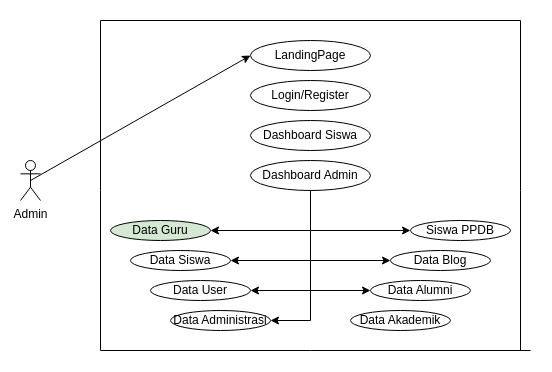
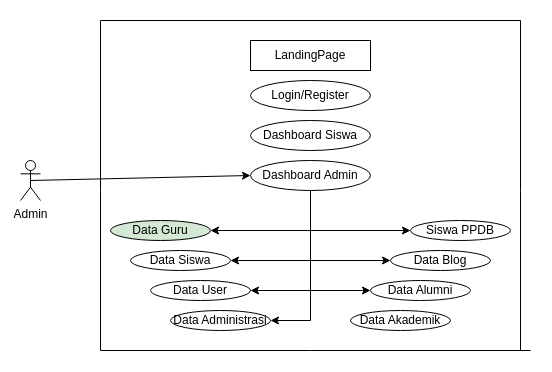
  <mxCell id="0" />
  <mxCell id="1" parent="0" />
- <mxCell id="2" value="LandingPage" style="ellipse;whiteSpace=wrap;html=1;" vertex="1" parent="1"><mxGeometry x="250" y="40" width="120" height="30" as="geometry" /></mxCell>
+ <mxCell id="2" value="LandingPage" style="whiteSpace=wrap;html=1;rounded=0;" vertex="1" parent="1"><mxGeometry x="250" y="40" width="120" height="30" as="geometry" /></mxCell>
  <mxCell id="3" value="Login/Register" style="ellipse;whiteSpace=wrap;html=1;" vertex="1" parent="1"><mxGeometry x="250" y="80" width="120" height="30" as="geometry" /></mxCell>
  <mxCell id="4" value="Dashboard Siswa" style="ellipse;whiteSpace=wrap;html=1;" vertex="1" parent="1"><mxGeometry x="250" y="120" width="120" height="30" as="geometry" /></mxCell>
  <mxCell id="5" value="Dashboard Admin" style="ellipse;whiteSpace=wrap;html=1;" vertex="1" parent="1"><mxGeometry x="250" y="160" width="120" height="30" as="geometry" /></mxCell>
  <mxCell id="6" value="Data Guru" style="ellipse;whiteSpace=wrap;html=1;fillColor=#d5e8d4;" vertex="1" parent="1"><mxGeometry x="110" y="220" width="100" height="20" as="geometry" /></mxCell>
  <mxCell id="7" value="Data User" style="ellipse;whiteSpace=wrap;html=1;" vertex="1" parent="1"><mxGeometry x="150" y="280" width="100" height="20" as="geometry" /></mxCell>
  <mxCell id="8" value="Data Siswa" style="ellipse;whiteSpace=wrap;html=1;" vertex="1" parent="1"><mxGeometry x="130" y="250" width="100" height="20" as="geometry" /></mxCell>
  <mxCell id="9" value="Data Administrasi" style="ellipse;whiteSpace=wrap;html=1;" vertex="1" parent="1"><mxGeometry x="170" y="310" width="100" height="20" as="geometry" /></mxCell>
  <mxCell id="10" value="Data Alumni" style="ellipse;whiteSpace=wrap;html=1;" vertex="1" parent="1"><mxGeometry x="370" y="280" width="100" height="20" as="geometry" /></mxCell>
  <mxCell id="11" value="Admin" style="shape=umlActor;verticalLabelPosition=bottom;verticalAlign=top;html=1;outlineConnect=0;" vertex="1" parent="1"><mxGeometry x="20" y="160" width="20" height="40" as="geometry" /></mxCell>
  <mxCell id="12" value="Data Blog" style="ellipse;whiteSpace=wrap;html=1;" vertex="1" parent="1"><mxGeometry x="390" y="250" width="100" height="20" as="geometry" /></mxCell>
  <mxCell id="13" value="Siswa PPDB" style="ellipse;whiteSpace=wrap;html=1;" vertex="1" parent="1"><mxGeometry x="410" y="220" width="100" height="20" as="geometry" /></mxCell>
  <mxCell id="14" value="" style="endArrow=none;html=1;rounded=0;" edge="1" parent="1"><mxGeometry width="50" height="50" relative="1" as="geometry"><mxPoint x="100" as="sourcePoint" y="20" /><mxPoint x="520" y="350" as="targetPoint" /><Array as="points"><mxPoint x="520" y="20" /><mxPoint x="520" y="190" /></Array></mxGeometry></mxCell>
  <mxCell id="15" value="" style="endArrow=none;html=1;rounded=0;" edge="1" parent="1"><mxGeometry width="50" height="50" relative="1" as="geometry"><mxPoint x="100" as="sourcePoint" y="20" /><mxPoint x="530" y="350" as="targetPoint" /><Array as="points"><mxPoint x="100" y="190" /><mxPoint x="100" y="350" /><mxPoint x="310" y="350" /></Array></mxGeometry></mxCell>
- <mxCell id="16" value="" style="endArrow=classic;html=1;rounded=0;entryX=0;entryY=0.5;entryDx=0;entryDy=0;exitX=0.5;exitY=0.5;exitDx=0;exitDy=0;exitPerimeter=0;" edge="1" parent="1" source="11" target="2"><mxGeometry width="50" height="50" relative="1" as="geometry"><mxPoint x="30" y="210" as="sourcePoint" /><mxPoint x="80" y="160" as="targetPoint" /></mxGeometry></mxCell>
+ <mxCell id="17" value="" style="endArrow=classic;html=1;rounded=0;entryX=0;entryY=0.5;entryDx=0;entryDy=0;exitX=0.5;exitY=0.5;exitDx=0;exitDy=0;exitPerimeter=0;" edge="1" parent="1" source="11" target="5"><mxGeometry width="50" height="50" relative="1" as="geometry"><mxPoint x="110" y="200" as="sourcePoint" /><mxPoint x="160" y="150" as="targetPoint" /></mxGeometry></mxCell>
  <mxCell id="18" value="Data Akademik" style="ellipse;whiteSpace=wrap;html=1;" vertex="1" parent="1"><mxGeometry x="350" y="310" width="100" height="20" as="geometry" /></mxCell>
  <mxCell id="19" value="" style="endArrow=classic;html=1;rounded=0;entryX=0;entryY=0.5;entryDx=0;entryDy=0;" edge="1" parent="1" target="10"><mxGeometry width="50" height="50" relative="1" as="geometry"><mxPoint x="310" y="190" as="sourcePoint" /><mxPoint x="350" y="330" as="targetPoint" /><Array as="points"><mxPoint x="310" y="290" /></Array></mxGeometry></mxCell>
  <mxCell id="20" value="" style="endArrow=classic;html=1;rounded=0;entryX=0;entryY=0.5;entryDx=0;entryDy=0;" edge="1" parent="1" target="12"><mxGeometry width="50" height="50" relative="1" as="geometry"><mxPoint x="310" y="190" as="sourcePoint" /><mxPoint x="380" y="300" as="targetPoint" /><Array as="points"><mxPoint x="310" y="260" /></Array></mxGeometry></mxCell>
  <mxCell id="21" value="" style="endArrow=classic;html=1;rounded=0;entryX=0;entryY=0.5;entryDx=0;entryDy=0;exitX=0.5;exitY=1;exitDx=0;exitDy=0;" edge="1" parent="1" source="5" target="13"><mxGeometry width="50" height="50" relative="1" as="geometry"><mxPoint x="310" y="200" as="sourcePoint" /><mxPoint x="390" y="310" as="targetPoint" /><Array as="points"><mxPoint x="310" y="230" /></Array></mxGeometry></mxCell>
  <mxCell id="22" value="" style="endArrow=classic;html=1;rounded=0;entryX=1;entryY=0.5;entryDx=0;entryDy=0;" edge="1" parent="1" target="6"><mxGeometry width="50" height="50" relative="1" as="geometry"><mxPoint x="310" y="190" as="sourcePoint" /><mxPoint x="420" y="240" as="targetPoint" /><Array as="points"><mxPoint x="310" y="230" /></Array></mxGeometry></mxCell>
  <mxCell id="23" value="" style="endArrow=classic;html=1;rounded=0;entryX=1;entryY=0.5;entryDx=0;entryDy=0;" edge="1" parent="1" target="8"><mxGeometry width="50" height="50" relative="1" as="geometry"><mxPoint x="310" y="190" as="sourcePoint" /><mxPoint x="220" y="240" as="targetPoint" /><Array as="points"><mxPoint x="310" y="260" /></Array></mxGeometry></mxCell>
  <mxCell id="24" value="" style="endArrow=classic;html=1;rounded=0;entryX=1;entryY=0.5;entryDx=0;entryDy=0;" edge="1" parent="1" target="7"><mxGeometry width="50" height="50" relative="1" as="geometry"><mxPoint x="310" y="190" as="sourcePoint" /><mxPoint x="230" y="250" as="targetPoint" /><Array as="points"><mxPoint x="310" y="290" /></Array></mxGeometry></mxCell>
  <mxCell id="25" value="" style="endArrow=classic;html=1;rounded=0;entryX=1;entryY=0.5;entryDx=0;entryDy=0;" edge="1" parent="1" target="9"><mxGeometry width="50" height="50" relative="1" as="geometry"><mxPoint x="310" y="190" as="sourcePoint" /><mxPoint x="240" y="260" as="targetPoint" /><Array as="points"><mxPoint x="310" y="320" /></Array></mxGeometry></mxCell>
